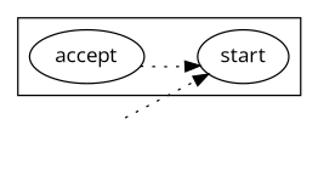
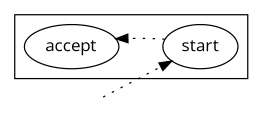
  digraph {
    rankdir=LR
    fontname="Open Sans"
    node [fontname="Open Sans"]
    edge [style=dotted fontname="Open Sans"]
    accept [style=m]
    start [style=n]
    secret [style=invis]
    subgraph cluster_1 {
      accept
      start
    }
-   accept -> start
+   start -> accept
    secret -> start
  }
